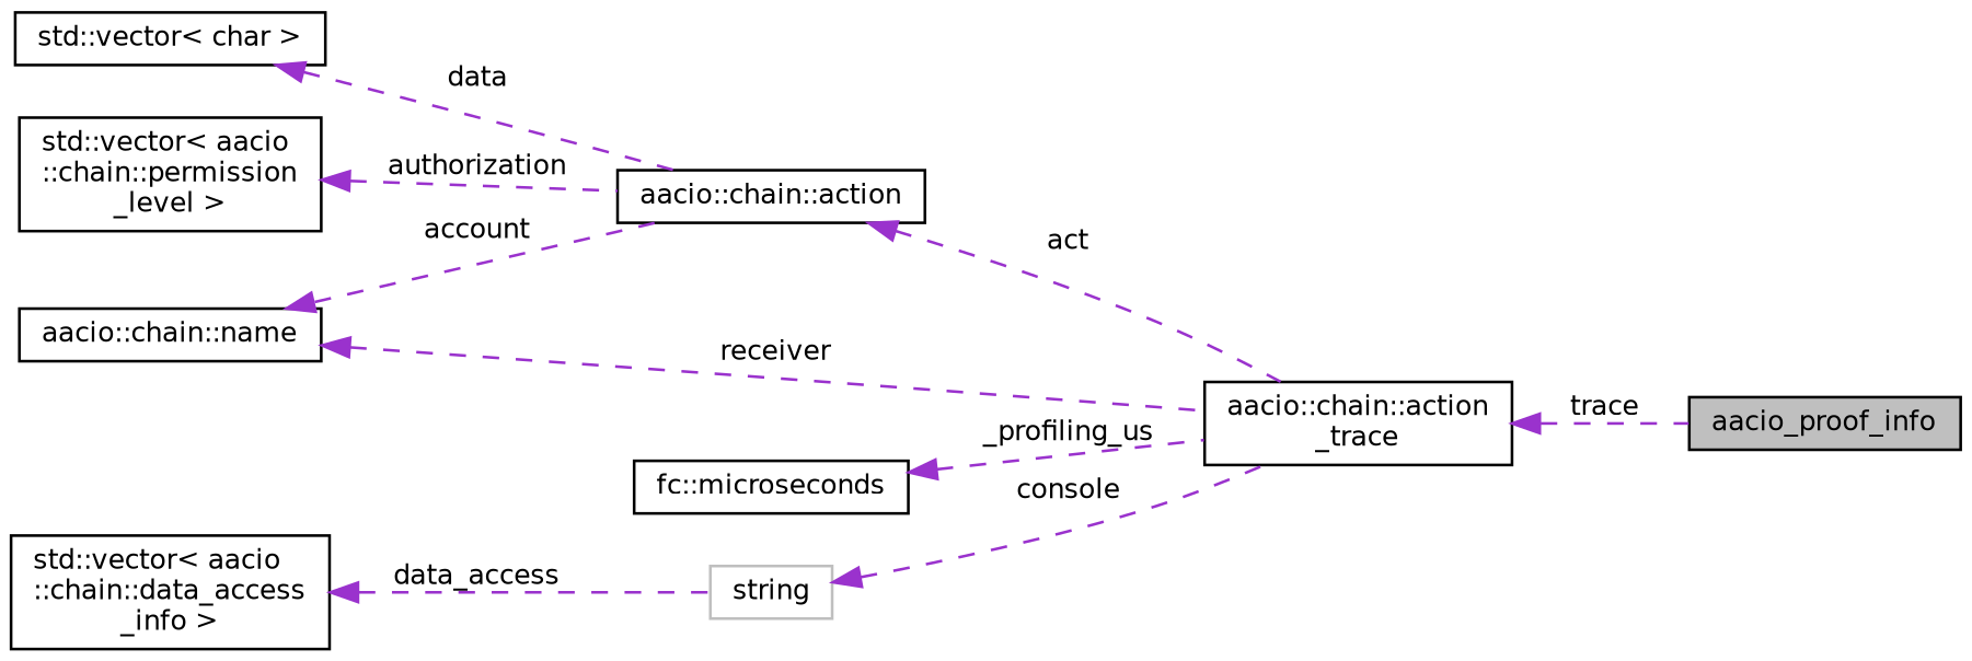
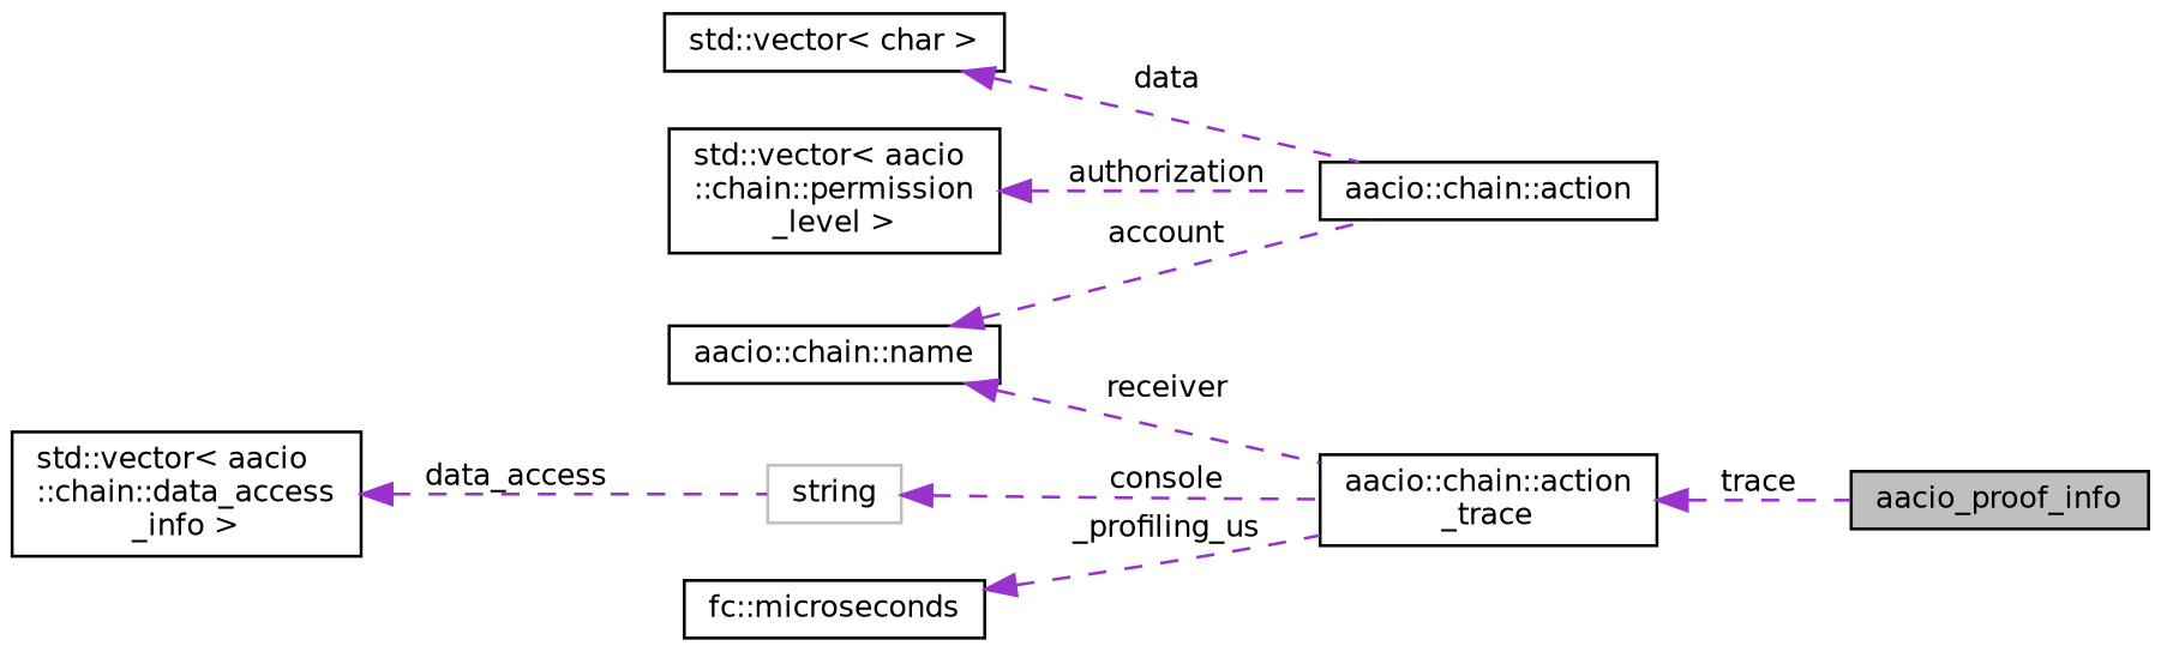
  digraph {
    fontname="DejaVu Sans"
    rankdir=LR
    node [color=black fillcolor=white fontname="DejaVu Sans" fontsize=10 shape=record style=filled]
    edge [color=darkorchid3 dir=back fontname="DejaVu Sans" fontsize=10 labelfontname=Helvetica labelfontsize=10 style=dashed]
    n1 [fillcolor=grey75 fontcolor=black height=0.2 label=aacio_proof_info width=0.4]
    n2 [height=0.2 label="aacio::chain::action\l_trace" width=0.4]
    n3 [height=0.2 label="aacio::chain::action" width=0.4]
    n4 [height=0.2 label="std::vector\< char \>" width=0.4]
    n5 [height=0.2 label="std::vector\< aacio\l::chain::permission\l_level \>" width=0.4]
    n6 [height=0.2 label="aacio::chain::name" width=0.4]
    n7 [height=0.2 label="fc::microseconds" width=0.4]
    n8 [height=0.2 label="std::vector\< aacio\l::chain::data_access\l_info \>" width=0.4]
    n9 [color=grey75 height=0.2 label=string width=0.4]
    n2 -> n1 [label=" trace"]
-   n3 -> n2 [label=" act"]
    n4 -> n3 [label=" data"]
    n5 -> n3 [label=" authorization"]
    n6 -> n2 [label=" receiver"]
    n6 -> n3 [label=" account"]
    n7 -> n2 [label=" _profiling_us"]
    n8 -> n9 [label=" data_access"]
    n9 -> n2 [label=" console"]
  }
